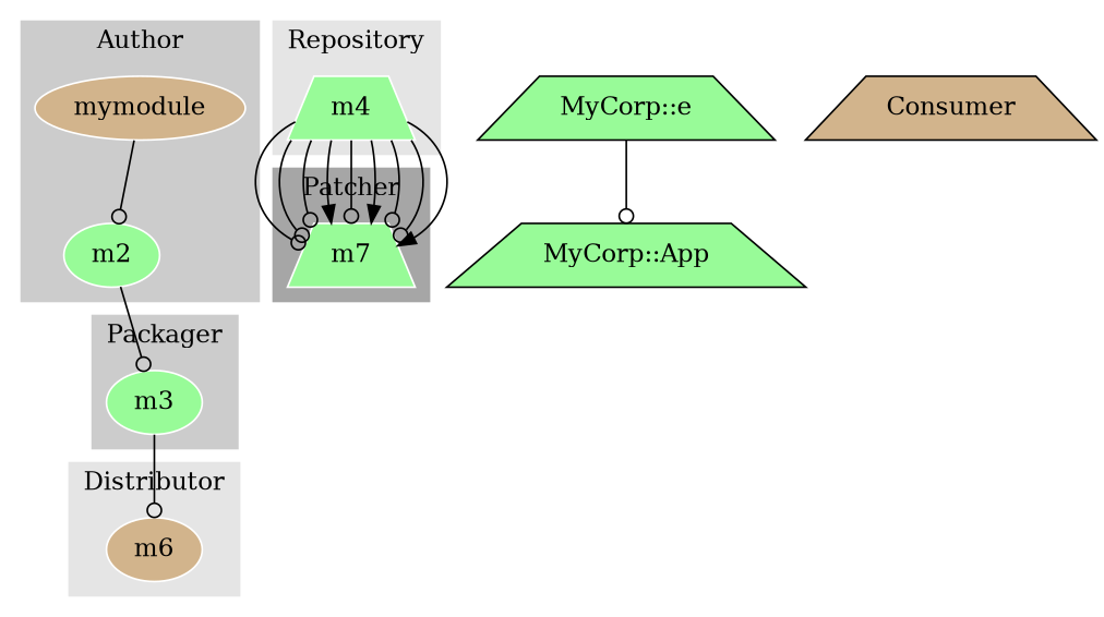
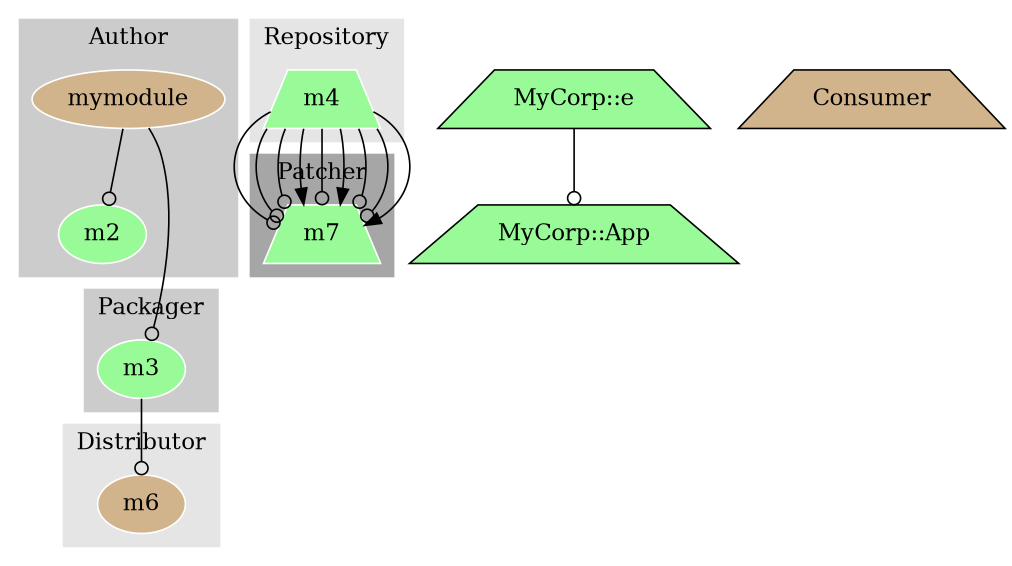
  digraph {
    node [color=white fillcolor=palegreen shape=trapezium style=filled]
    edge [arrowhead=odot]
    mymodule [fillcolor=tan shape=ellipse]
    m2 [shape=ellipse]
    m3 [shape=ellipse]
    m4
    n5 [fillcolor=tan label=m6 shape=ellipse]
    m7
    "MyCorp::e" [color=""]
    "MyCorp::App" [color=""]
    Consumer [fillcolor=tan color=""]
    subgraph cluster_1 {
      color=grey80
      label=Author
      shape=Msquare
      style=filled
      mymodule
      m2
    }
    subgraph cluster_2 {
      color=grey80
      label=Packager
      style=filled
      m3
    }
    subgraph cluster_3 {
      color=grey90
      label=Repository
      style=filled
      m4
    }
    subgraph cluster_4 {
      color=grey90
      label=Distributor
      style=filled
      n5
    }
    subgraph cluster_5 {
      color=grey65
      label=Patcher
      style=filled
      m7
    }
    subgraph cluster_6 {
      color=grey65
      label=Curator
      style=filled
    }
    subgraph cluster_7 {
      color=grey65
      label="Security reviewer / Pentester"
      style=filled
    }
    subgraph cluster_8 {
      color=grey65
      label=Developer
      style=filled
    }
    subgraph cluster_9 {
      color=grey65
      label="Quality Assurance / Tester"
      style=filled
    }
    subgraph cluster_10 {
      color=grey65
      label="Security / Operations"
      style=filled
    }
    subgraph cluster_11 {
      color=grey65
      label=Deployer
      style=filled
    }
    subgraph cluster_12 {
      color=grey65
      label=Consumer
      style=filled
    }
    subgraph cluster_13 {
      color=grey65
      label=Auditor
      style=filled
    }
    mymodule -> m2
-   m2 -> m3
+   mymodule -> m3
    m3 -> n5
    m4 -> m7
    m4 -> m7
    m4 -> m7
    m4 -> m7 [arrowhead=normal]
    m4 -> m7
    m4 -> m7 [arrowhead=normal]
    m4 -> m7
    m4 -> m7
    m4 -> m7 [arrowhead=normal]
    "MyCorp::e" -> "MyCorp::App"
  }
